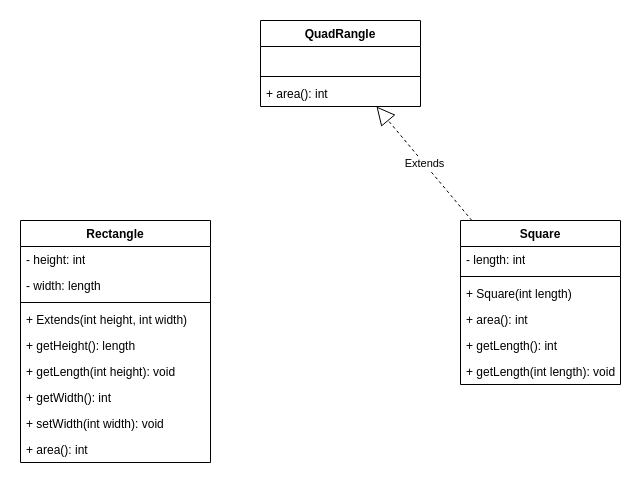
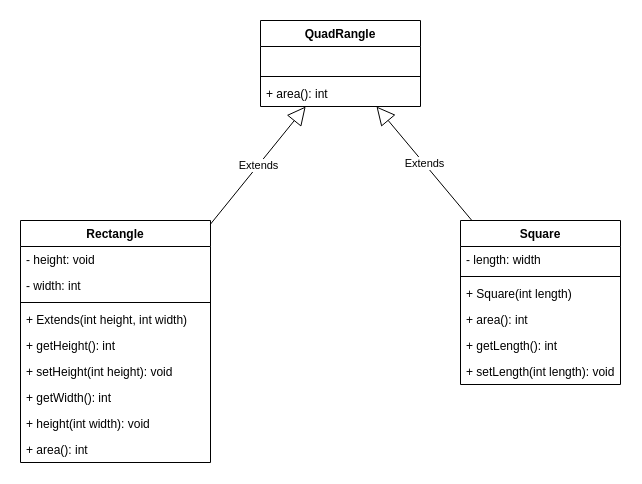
  <mxCell id="0" />
  <mxCell id="1" parent="0" />
  <mxCell id="2" value="QuadRangle" style="swimlane;fontStyle=1;align=center;verticalAlign=top;childLayout=stackLayout;horizontal=1;startSize=26;horizontalStack=0;resizeParent=1;resizeParentMax=0;resizeLast=0;collapsible=1;marginBottom=0;whiteSpace=wrap;html=1;" vertex="1" parent="1"><mxGeometry x="260" y="20" width="160" height="86" as="geometry" /></mxCell>
  <mxCell id="3" value="&amp;nbsp;" style="text;strokeColor=none;fillColor=none;align=left;verticalAlign=top;spacingLeft=4;spacingRight=4;overflow=hidden;rotatable=0;points=[[0,0.5],[1,0.5]];portConstraint=eastwest;whiteSpace=wrap;html=1;" vertex="1" parent="2"><mxGeometry y="26" width="160" height="26" as="geometry" /></mxCell>
  <mxCell id="4" value="" style="line;strokeWidth=1;fillColor=none;align=left;verticalAlign=middle;spacingTop=-1;spacingLeft=3;spacingRight=3;rotatable=0;labelPosition=right;points=[];portConstraint=eastwest;strokeColor=inherit;" vertex="1" parent="2"><mxGeometry y="52" width="160" height="8" as="geometry" /></mxCell>
  <mxCell id="5" value="+ area(): int" style="text;strokeColor=none;fillColor=none;align=left;verticalAlign=top;spacingLeft=4;spacingRight=4;overflow=hidden;rotatable=0;points=[[0,0.5],[1,0.5]];portConstraint=eastwest;whiteSpace=wrap;html=1;" vertex="1" parent="2"><mxGeometry y="60" width="160" height="26" as="geometry" /></mxCell>
  <mxCell id="6" value="Rectangle" style="swimlane;fontStyle=1;align=center;verticalAlign=top;childLayout=stackLayout;horizontal=1;startSize=26;horizontalStack=0;resizeParent=1;resizeParentMax=0;resizeLast=0;collapsible=1;marginBottom=0;whiteSpace=wrap;html=1;" vertex="1" parent="1"><mxGeometry x="20" y="220" width="190" height="242" as="geometry" /></mxCell>
- <mxCell id="7" value="- height: int" style="text;strokeColor=none;fillColor=none;align=left;verticalAlign=top;spacingLeft=4;spacingRight=4;overflow=hidden;rotatable=0;points=[[0,0.5],[1,0.5]];portConstraint=eastwest;whiteSpace=wrap;html=1;" vertex="1" parent="6"><mxGeometry y="26" width="190" height="26" as="geometry" /></mxCell>
- <mxCell id="8" value="- width: length" style="text;strokeColor=none;fillColor=none;align=left;verticalAlign=top;spacingLeft=4;spacingRight=4;overflow=hidden;rotatable=0;points=[[0,0.5],[1,0.5]];portConstraint=eastwest;whiteSpace=wrap;html=1;" vertex="1" parent="6"><mxGeometry y="52" width="190" height="26" as="geometry" /></mxCell>
+ <mxCell id="7" value="- height: void" style="text;strokeColor=none;fillColor=none;align=left;verticalAlign=top;spacingLeft=4;spacingRight=4;overflow=hidden;rotatable=0;points=[[0,0.5],[1,0.5]];portConstraint=eastwest;whiteSpace=wrap;html=1;" vertex="1" parent="6"><mxGeometry y="26" width="190" height="26" as="geometry" /></mxCell>
+ <mxCell id="8" value="- width: int" style="text;strokeColor=none;fillColor=none;align=left;verticalAlign=top;spacingLeft=4;spacingRight=4;overflow=hidden;rotatable=0;points=[[0,0.5],[1,0.5]];portConstraint=eastwest;whiteSpace=wrap;html=1;" vertex="1" parent="6"><mxGeometry y="52" width="190" height="26" as="geometry" /></mxCell>
  <mxCell id="9" value="" style="line;strokeWidth=1;fillColor=none;align=left;verticalAlign=middle;spacingTop=-1;spacingLeft=3;spacingRight=3;rotatable=0;labelPosition=right;points=[];portConstraint=eastwest;strokeColor=inherit;" vertex="1" parent="6"><mxGeometry y="78" width="190" height="8" as="geometry" /></mxCell>
  <mxCell id="10" value="+ Extends(int height, int width)" style="text;strokeColor=none;fillColor=none;align=left;verticalAlign=top;spacingLeft=4;spacingRight=4;overflow=hidden;rotatable=0;points=[[0,0.5],[1,0.5]];portConstraint=eastwest;whiteSpace=wrap;html=1;" vertex="1" parent="6"><mxGeometry y="86" width="190" height="26" as="geometry" /></mxCell>
- <mxCell id="11" value="+&amp;nbsp;getHeight(): length" style="text;strokeColor=none;fillColor=none;align=left;verticalAlign=top;spacingLeft=4;spacingRight=4;overflow=hidden;rotatable=0;points=[[0,0.5],[1,0.5]];portConstraint=eastwest;whiteSpace=wrap;html=1;" vertex="1" parent="6"><mxGeometry y="112" width="190" height="26" as="geometry" /></mxCell>
- <mxCell id="12" value="+&amp;nbsp;getLength(int height): void" style="text;strokeColor=none;fillColor=none;align=left;verticalAlign=top;spacingLeft=4;spacingRight=4;overflow=hidden;rotatable=0;points=[[0,0.5],[1,0.5]];portConstraint=eastwest;whiteSpace=wrap;html=1;" vertex="1" parent="6"><mxGeometry y="138" width="190" height="26" as="geometry" /></mxCell>
+ <mxCell id="11" value="+&amp;nbsp;getHeight(): int" style="text;strokeColor=none;fillColor=none;align=left;verticalAlign=top;spacingLeft=4;spacingRight=4;overflow=hidden;rotatable=0;points=[[0,0.5],[1,0.5]];portConstraint=eastwest;whiteSpace=wrap;html=1;" vertex="1" parent="6"><mxGeometry y="112" width="190" height="26" as="geometry" /></mxCell>
+ <mxCell id="12" value="+&amp;nbsp;setHeight(int height): void" style="text;strokeColor=none;fillColor=none;align=left;verticalAlign=top;spacingLeft=4;spacingRight=4;overflow=hidden;rotatable=0;points=[[0,0.5],[1,0.5]];portConstraint=eastwest;whiteSpace=wrap;html=1;" vertex="1" parent="6"><mxGeometry y="138" width="190" height="26" as="geometry" /></mxCell>
  <mxCell id="13" value="+&amp;nbsp;getWidth(): int" style="text;strokeColor=none;fillColor=none;align=left;verticalAlign=top;spacingLeft=4;spacingRight=4;overflow=hidden;rotatable=0;points=[[0,0.5],[1,0.5]];portConstraint=eastwest;whiteSpace=wrap;html=1;" vertex="1" parent="6"><mxGeometry y="164" width="190" height="26" as="geometry" /></mxCell>
- <mxCell id="14" value="+&amp;nbsp;setWidth(int width): void" style="text;strokeColor=none;fillColor=none;align=left;verticalAlign=top;spacingLeft=4;spacingRight=4;overflow=hidden;rotatable=0;points=[[0,0.5],[1,0.5]];portConstraint=eastwest;whiteSpace=wrap;html=1;" vertex="1" parent="6"><mxGeometry y="190" width="190" height="26" as="geometry" /></mxCell>
+ <mxCell id="14" value="+&amp;nbsp;height(int width): void" style="text;strokeColor=none;fillColor=none;align=left;verticalAlign=top;spacingLeft=4;spacingRight=4;overflow=hidden;rotatable=0;points=[[0,0.5],[1,0.5]];portConstraint=eastwest;whiteSpace=wrap;html=1;" vertex="1" parent="6"><mxGeometry y="190" width="190" height="26" as="geometry" /></mxCell>
  <mxCell id="15" value="+&amp;nbsp;area(): int" style="text;strokeColor=none;fillColor=none;align=left;verticalAlign=top;spacingLeft=4;spacingRight=4;overflow=hidden;rotatable=0;points=[[0,0.5],[1,0.5]];portConstraint=eastwest;whiteSpace=wrap;html=1;" vertex="1" parent="6"><mxGeometry y="216" width="190" height="26" as="geometry" /></mxCell>
+ <mxCell id="16" value="Extends" style="endArrow=block;endSize=16;endFill=0;html=1;rounded=0;" edge="1" parent="1" source="6" target="2"><mxGeometry width="160" relative="1" as="geometry"><mxPoint x="280" y="310" as="sourcePoint" /><mxPoint x="440" y="310" as="targetPoint" /></mxGeometry></mxCell>
  <mxCell id="17" value="Square" style="swimlane;fontStyle=1;align=center;verticalAlign=top;childLayout=stackLayout;horizontal=1;startSize=26;horizontalStack=0;resizeParent=1;resizeParentMax=0;resizeLast=0;collapsible=1;marginBottom=0;whiteSpace=wrap;html=1;" vertex="1" parent="1"><mxGeometry x="460" y="220" width="160" height="164" as="geometry" /></mxCell>
- <mxCell id="18" value="- length: int" style="text;strokeColor=none;fillColor=none;align=left;verticalAlign=top;spacingLeft=4;spacingRight=4;overflow=hidden;rotatable=0;points=[[0,0.5],[1,0.5]];portConstraint=eastwest;whiteSpace=wrap;html=1;" vertex="1" parent="17"><mxGeometry y="26" width="160" height="26" as="geometry" /></mxCell>
+ <mxCell id="18" value="- length: width" style="text;strokeColor=none;fillColor=none;align=left;verticalAlign=top;spacingLeft=4;spacingRight=4;overflow=hidden;rotatable=0;points=[[0,0.5],[1,0.5]];portConstraint=eastwest;whiteSpace=wrap;html=1;" vertex="1" parent="17"><mxGeometry y="26" width="160" height="26" as="geometry" /></mxCell>
  <mxCell id="19" value="" style="line;strokeWidth=1;fillColor=none;align=left;verticalAlign=middle;spacingTop=-1;spacingLeft=3;spacingRight=3;rotatable=0;labelPosition=right;points=[];portConstraint=eastwest;strokeColor=inherit;" vertex="1" parent="17"><mxGeometry y="52" width="160" height="8" as="geometry" /></mxCell>
  <mxCell id="20" value="+ Square(int length)" style="text;strokeColor=none;fillColor=none;align=left;verticalAlign=top;spacingLeft=4;spacingRight=4;overflow=hidden;rotatable=0;points=[[0,0.5],[1,0.5]];portConstraint=eastwest;whiteSpace=wrap;html=1;" vertex="1" parent="17"><mxGeometry y="60" width="160" height="26" as="geometry" /></mxCell>
  <mxCell id="21" value="+ area(): int" style="text;strokeColor=none;fillColor=none;align=left;verticalAlign=top;spacingLeft=4;spacingRight=4;overflow=hidden;rotatable=0;points=[[0,0.5],[1,0.5]];portConstraint=eastwest;whiteSpace=wrap;html=1;" vertex="1" parent="17"><mxGeometry y="86" width="160" height="26" as="geometry" /></mxCell>
  <mxCell id="22" value="+&amp;nbsp;getLength(): int" style="text;strokeColor=none;fillColor=none;align=left;verticalAlign=top;spacingLeft=4;spacingRight=4;overflow=hidden;rotatable=0;points=[[0,0.5],[1,0.5]];portConstraint=eastwest;whiteSpace=wrap;html=1;" vertex="1" parent="17"><mxGeometry y="112" width="160" height="26" as="geometry" /></mxCell>
- <mxCell id="23" value="+ getLength(int length): void" style="text;strokeColor=none;fillColor=none;align=left;verticalAlign=top;spacingLeft=4;spacingRight=4;overflow=hidden;rotatable=0;points=[[0,0.5],[1,0.5]];portConstraint=eastwest;whiteSpace=wrap;html=1;" vertex="1" parent="17"><mxGeometry y="138" width="160" height="26" as="geometry" /></mxCell>
- <mxCell id="24" value="Extends" style="endArrow=block;endSize=16;endFill=0;html=1;rounded=0;dashed=1;" edge="1" parent="1" source="17" target="2"><mxGeometry width="160" relative="1" as="geometry"><mxPoint x="220" y="234" as="sourcePoint" /><mxPoint x="315" y="116" as="targetPoint" /></mxGeometry></mxCell>
+ <mxCell id="23" value="+ setLength(int length): void" style="text;strokeColor=none;fillColor=none;align=left;verticalAlign=top;spacingLeft=4;spacingRight=4;overflow=hidden;rotatable=0;points=[[0,0.5],[1,0.5]];portConstraint=eastwest;whiteSpace=wrap;html=1;" vertex="1" parent="17"><mxGeometry y="138" width="160" height="26" as="geometry" /></mxCell>
+ <mxCell id="24" value="Extends" style="endArrow=block;endSize=16;endFill=0;html=1;rounded=0;" edge="1" parent="1" source="17" target="2"><mxGeometry width="160" relative="1" as="geometry"><mxPoint x="220" y="234" as="sourcePoint" /><mxPoint x="315" y="116" as="targetPoint" /></mxGeometry></mxCell>
